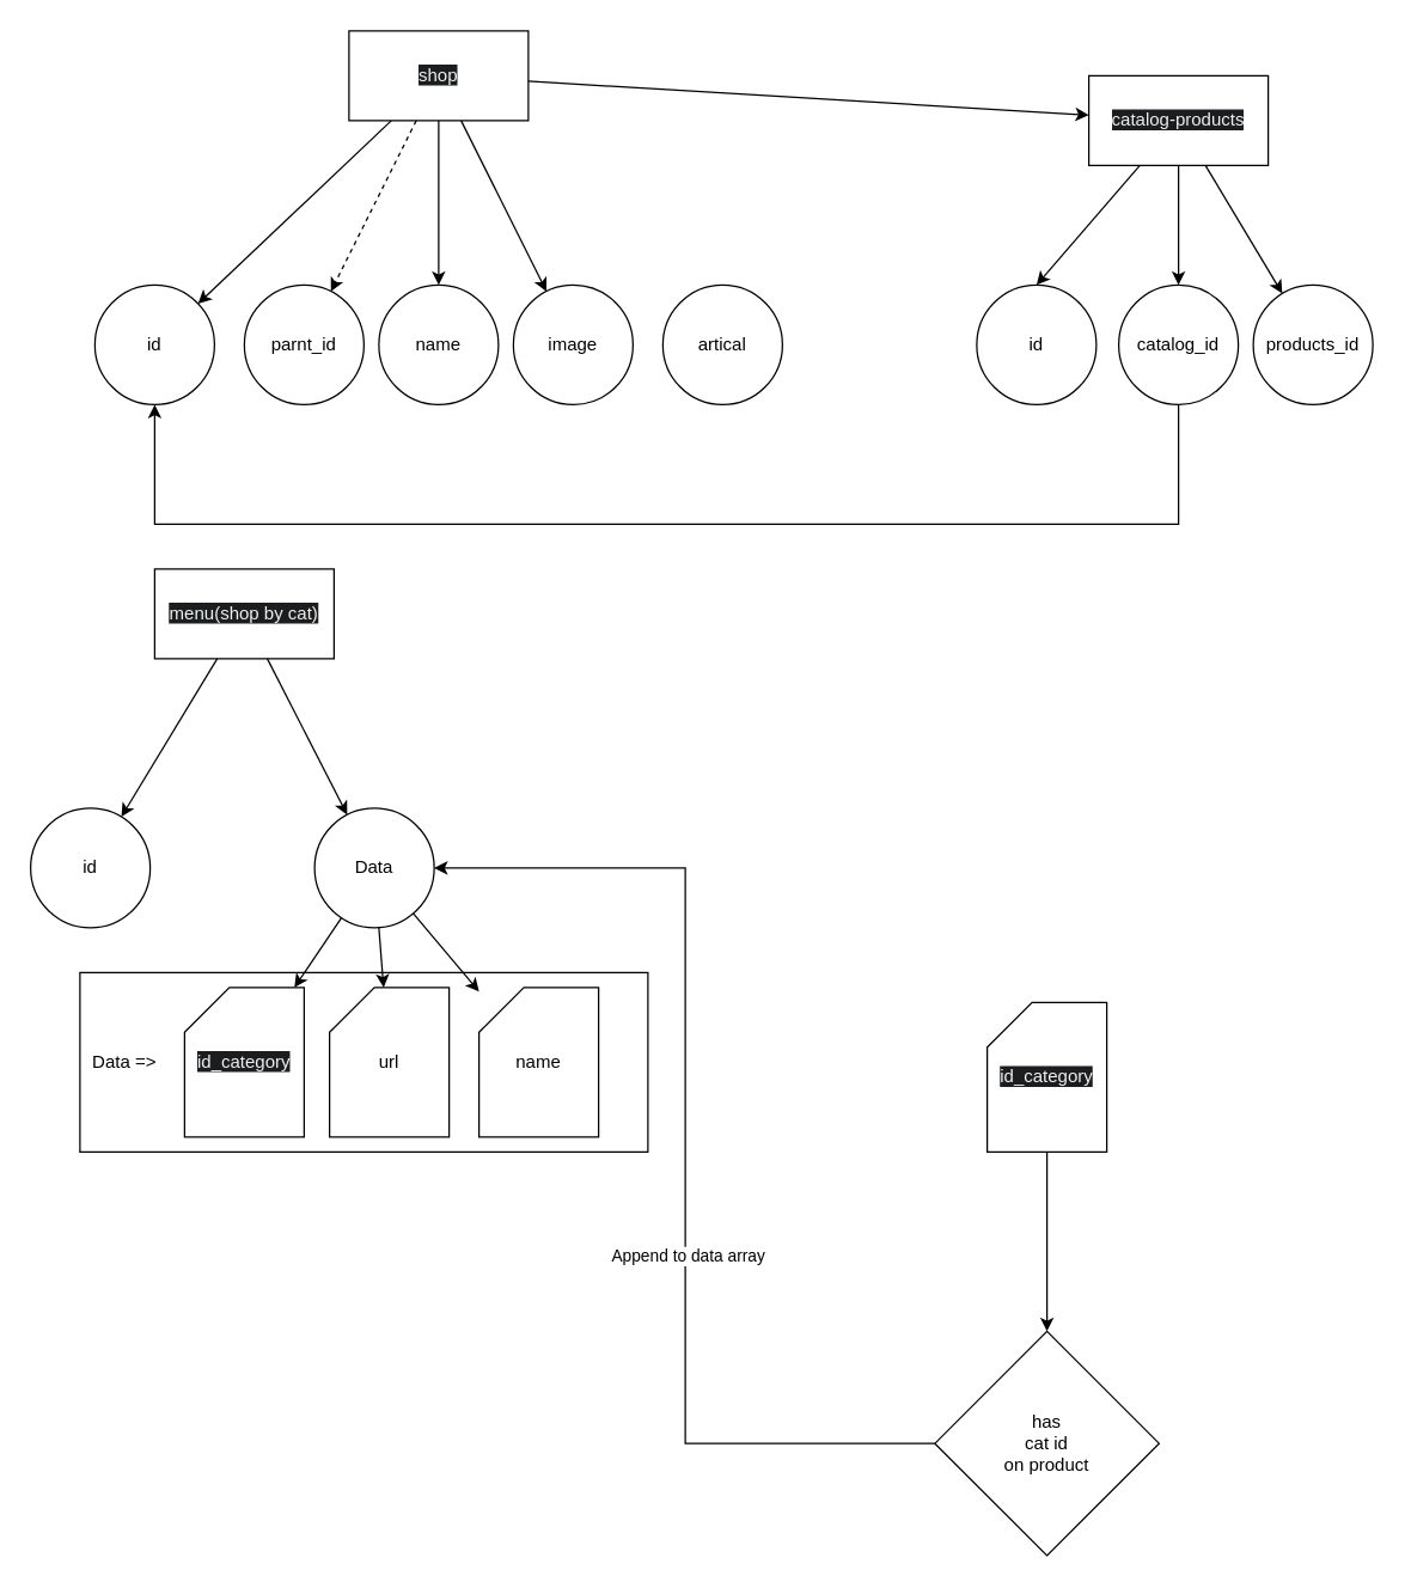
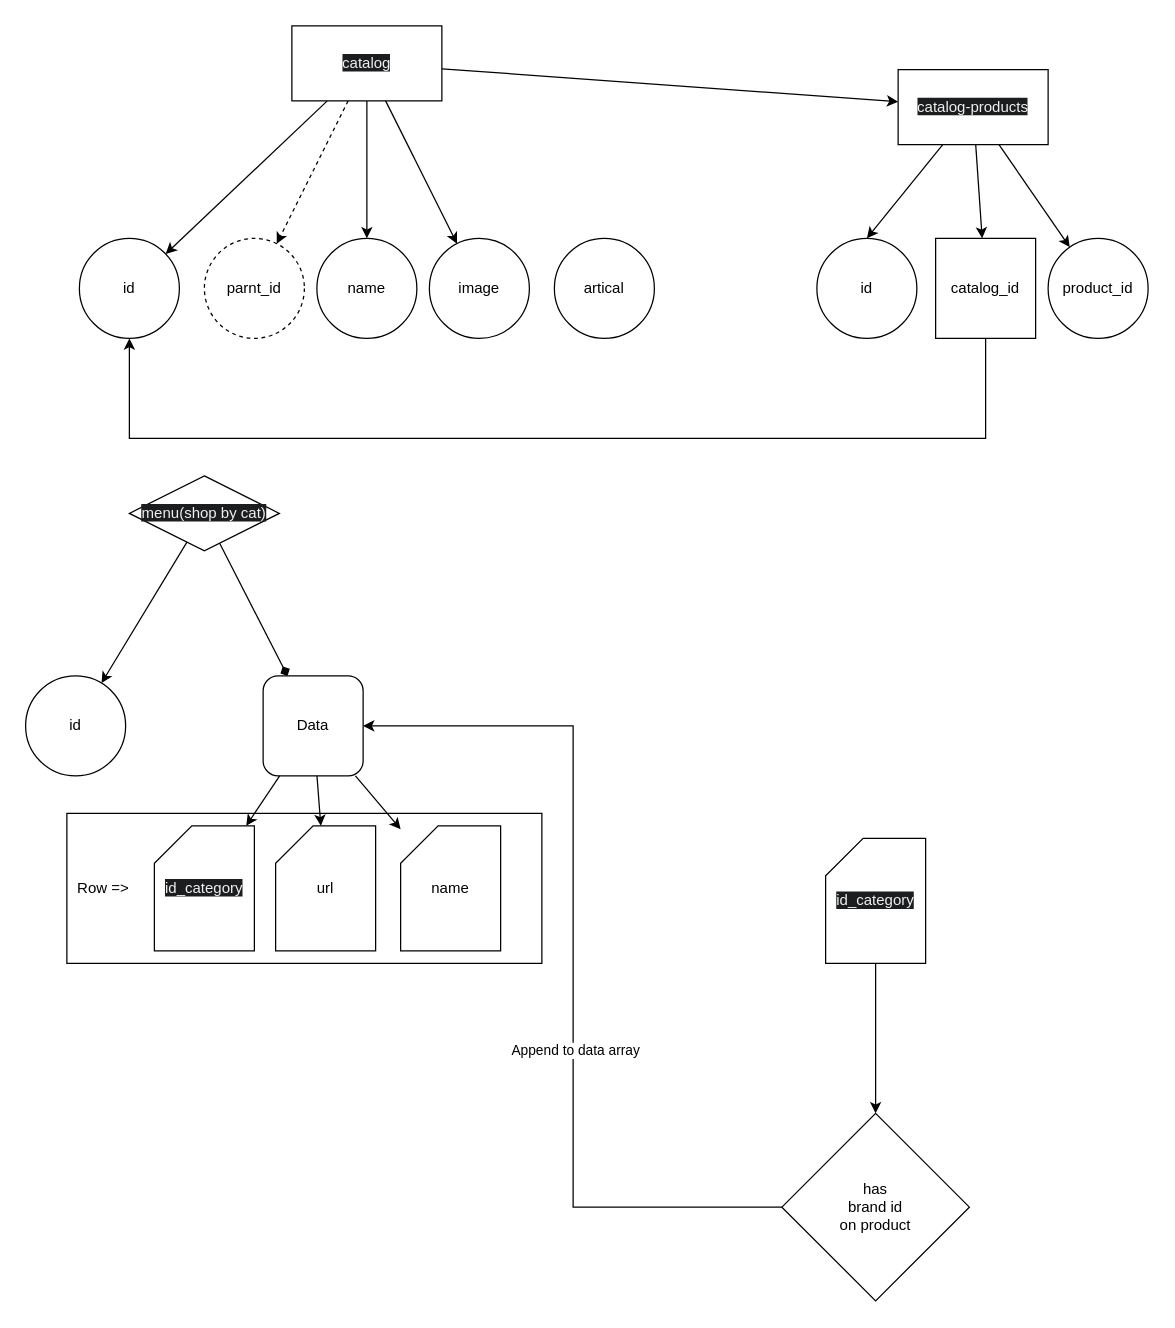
  <mxCell id="0" />
  <mxCell id="1" parent="0" />
  <mxCell id="2" value="" style="group" vertex="1" connectable="0" parent="1"><mxGeometry x="653" y="50" width="265" height="220" as="geometry" /></mxCell>
  <mxCell id="3" style="edgeStyle=none;rounded=0;orthogonalLoop=1;jettySize=auto;html=1;entryX=0.5;entryY=0;entryDx=0;entryDy=0;" edge="1" parent="2" source="6" target="9"><mxGeometry relative="1" as="geometry" /></mxCell>
  <mxCell id="4" style="edgeStyle=none;rounded=0;orthogonalLoop=1;jettySize=auto;html=1;" edge="1" parent="2" source="6" target="7"><mxGeometry relative="1" as="geometry" /></mxCell>
  <mxCell id="5" style="edgeStyle=none;rounded=0;orthogonalLoop=1;jettySize=auto;html=1;" edge="1" parent="2" source="6" target="8"><mxGeometry relative="1" as="geometry" /></mxCell>
- <mxCell id="6" value="&lt;span style=&quot;color: rgb(240, 240, 240); font-family: Helvetica; font-size: 12px; font-style: normal; font-variant-ligatures: normal; font-variant-caps: normal; font-weight: 400; letter-spacing: normal; orphans: 2; text-align: center; text-indent: 0px; text-transform: none; widows: 2; word-spacing: 0px; -webkit-text-stroke-width: 0px; white-space: normal; background-color: rgb(27, 29, 30); text-decoration-thickness: initial; text-decoration-style: initial; text-decoration-color: initial; display: inline !important; float: none;&quot;&gt;catalog-products&lt;/span&gt;" style="rounded=0;whiteSpace=wrap;html=1;" vertex="1" parent="2"><mxGeometry x="75" width="120" height="60" as="geometry" /></mxCell>
- <mxCell id="7" value="catalog_id" style="ellipse;whiteSpace=wrap;html=1;aspect=fixed;" vertex="1" parent="2"><mxGeometry x="95" y="140" width="80" height="80" as="geometry" /></mxCell>
- <mxCell id="8" value="products_id" style="ellipse;whiteSpace=wrap;html=1;aspect=fixed;" vertex="1" parent="2"><mxGeometry x="185" y="140" width="80" height="80" as="geometry" /></mxCell>
+ <mxCell id="6" value="&lt;span style=&quot;color: rgb(240, 240, 240); font-family: Helvetica; font-size: 12px; font-style: normal; font-variant-ligatures: normal; font-variant-caps: normal; font-weight: 400; letter-spacing: normal; orphans: 2; text-align: center; text-indent: 0px; text-transform: none; widows: 2; word-spacing: 0px; -webkit-text-stroke-width: 0px; white-space: normal; background-color: rgb(27, 29, 30); text-decoration-thickness: initial; text-decoration-style: initial; text-decoration-color: initial; display: inline !important; float: none;&quot;&gt;catalog-products&lt;/span&gt;" style="rounded=0;whiteSpace=wrap;html=1;" vertex="1" parent="2"><mxGeometry x="65" y="5" width="120" height="60" as="geometry" /></mxCell>
+ <mxCell id="7" value="catalog_id" style="whiteSpace=wrap;html=1;aspect=fixed;rounded=0;" vertex="1" parent="2"><mxGeometry x="95" y="140" width="80" height="80" as="geometry" /></mxCell>
+ <mxCell id="8" value="product_id" style="ellipse;whiteSpace=wrap;html=1;aspect=fixed;" vertex="1" parent="2"><mxGeometry x="185" y="140" width="80" height="80" as="geometry" /></mxCell>
  <mxCell id="9" value="id" style="ellipse;whiteSpace=wrap;html=1;aspect=fixed;" vertex="1" parent="2"><mxGeometry y="140" width="80" height="80" as="geometry" /></mxCell>
  <mxCell id="10" value="" style="group" vertex="1" connectable="0" parent="1"><mxGeometry x="63" y="20" width="460" height="250" as="geometry" /></mxCell>
  <mxCell id="11" style="rounded=0;orthogonalLoop=1;jettySize=auto;html=1;" edge="1" parent="10" source="16" target="20"><mxGeometry relative="1" as="geometry" /></mxCell>
  <mxCell id="12" style="rounded=0;orthogonalLoop=1;jettySize=auto;html=1;" edge="1" parent="10" source="16" target="17"><mxGeometry relative="1" as="geometry" /></mxCell>
  <mxCell id="13" style="edgeStyle=none;rounded=0;orthogonalLoop=1;jettySize=auto;html=1;" edge="1" parent="10" source="16" target="18"><mxGeometry relative="1" as="geometry" /></mxCell>
  <mxCell id="14" style="edgeStyle=none;rounded=0;orthogonalLoop=1;jettySize=auto;html=1;" edge="1" parent="10" source="16" target="6"><mxGeometry relative="1" as="geometry" /></mxCell>
  <mxCell id="15" style="edgeStyle=none;rounded=0;orthogonalLoop=1;jettySize=auto;html=1;dashed=1;" edge="1" parent="10" source="16" target="21"><mxGeometry relative="1" as="geometry" /></mxCell>
- <mxCell id="16" value="&lt;span style=&quot;color: rgb(240, 240, 240); font-family: Helvetica; font-size: 12px; font-style: normal; font-variant-ligatures: normal; font-variant-caps: normal; font-weight: 400; letter-spacing: normal; orphans: 2; text-align: center; text-indent: 0px; text-transform: none; widows: 2; word-spacing: 0px; -webkit-text-stroke-width: 0px; white-space: normal; background-color: rgb(27, 29, 30); text-decoration-thickness: initial; text-decoration-style: initial; text-decoration-color: initial; display: inline !important; float: none;&quot;&gt;shop&lt;/span&gt;" style="rounded=0;whiteSpace=wrap;html=1;" vertex="1" parent="10"><mxGeometry x="170" width="120" height="60" as="geometry" /></mxCell>
+ <mxCell id="16" value="&lt;span style=&quot;color: rgb(240, 240, 240); font-family: Helvetica; font-size: 12px; font-style: normal; font-variant-ligatures: normal; font-variant-caps: normal; font-weight: 400; letter-spacing: normal; orphans: 2; text-align: center; text-indent: 0px; text-transform: none; widows: 2; word-spacing: 0px; -webkit-text-stroke-width: 0px; white-space: normal; background-color: rgb(27, 29, 30); text-decoration-thickness: initial; text-decoration-style: initial; text-decoration-color: initial; display: inline !important; float: none;&quot;&gt;catalog&lt;/span&gt;" style="rounded=0;whiteSpace=wrap;html=1;" vertex="1" parent="10"><mxGeometry x="170" width="120" height="60" as="geometry" /></mxCell>
  <mxCell id="17" value="name" style="ellipse;whiteSpace=wrap;html=1;aspect=fixed;" vertex="1" parent="10"><mxGeometry x="190" y="170" width="80" height="80" as="geometry" /></mxCell>
  <mxCell id="18" value="image" style="ellipse;whiteSpace=wrap;html=1;aspect=fixed;" vertex="1" parent="10"><mxGeometry x="280" y="170" width="80" height="80" as="geometry" /></mxCell>
  <mxCell id="19" value="artical" style="ellipse;whiteSpace=wrap;html=1;aspect=fixed;" vertex="1" parent="10"><mxGeometry x="380" y="170" width="80" height="80" as="geometry" /></mxCell>
  <mxCell id="20" value="id" style="ellipse;whiteSpace=wrap;html=1;aspect=fixed;" vertex="1" parent="10"><mxGeometry y="170" width="80" height="80" as="geometry" /></mxCell>
- <mxCell id="21" value="parnt_id" style="ellipse;whiteSpace=wrap;html=1;aspect=fixed;" vertex="1" parent="10"><mxGeometry x="100" y="170" width="80" height="80" as="geometry" /></mxCell>
+ <mxCell id="21" value="parnt_id" style="ellipse;whiteSpace=wrap;html=1;aspect=fixed;dashed=1;" vertex="1" parent="10"><mxGeometry x="100" y="170" width="80" height="80" as="geometry" /></mxCell>
  <mxCell id="22" style="edgeStyle=orthogonalEdgeStyle;rounded=0;orthogonalLoop=1;jettySize=auto;html=1;entryX=0.5;entryY=1;entryDx=0;entryDy=0;" edge="1" parent="1" source="7" target="20"><mxGeometry relative="1" as="geometry"><Array as="points"><mxPoint x="788" y="350" /><mxPoint x="103" y="350" /></Array></mxGeometry></mxCell>
  <mxCell id="23" value="" style="group" vertex="1" connectable="0" parent="1"><mxGeometry x="20" y="380" width="755" height="660" as="geometry" /></mxCell>
  <mxCell id="24" style="rounded=0;orthogonalLoop=1;jettySize=auto;html=1;" edge="1" parent="23" source="26" target="28"><mxGeometry relative="1" as="geometry" /></mxCell>
- <mxCell id="25" style="rounded=0;orthogonalLoop=1;jettySize=auto;html=1;" edge="1" parent="23" source="26" target="27"><mxGeometry relative="1" as="geometry" /></mxCell>
- <mxCell id="26" value="&lt;span style=&quot;color: rgb(240, 240, 240); font-family: Helvetica; font-size: 12px; font-style: normal; font-variant-ligatures: normal; font-variant-caps: normal; font-weight: 400; letter-spacing: normal; orphans: 2; text-align: center; text-indent: 0px; text-transform: none; widows: 2; word-spacing: 0px; -webkit-text-stroke-width: 0px; white-space: normal; background-color: rgb(27, 29, 30); text-decoration-thickness: initial; text-decoration-style: initial; text-decoration-color: initial; display: inline !important; float: none;&quot;&gt;menu(shop by cat)&lt;/span&gt;" style="rounded=0;whiteSpace=wrap;html=1;container=0;" vertex="1" parent="23"><mxGeometry x="83" width="120" height="60" as="geometry" /></mxCell>
- <mxCell id="27" value="Data" style="ellipse;whiteSpace=wrap;html=1;aspect=fixed;container=0;" vertex="1" parent="23"><mxGeometry x="190" y="160" width="80" height="80" as="geometry" /></mxCell>
+ <mxCell id="25" style="rounded=0;orthogonalLoop=1;jettySize=auto;html=1;endArrow=diamond;" edge="1" parent="23" source="26" target="27"><mxGeometry relative="1" as="geometry" /></mxCell>
+ <mxCell id="26" value="&lt;span style=&quot;color: rgb(240, 240, 240); font-family: Helvetica; font-size: 12px; font-style: normal; font-variant-ligatures: normal; font-variant-caps: normal; font-weight: 400; letter-spacing: normal; orphans: 2; text-align: center; text-indent: 0px; text-transform: none; widows: 2; word-spacing: 0px; -webkit-text-stroke-width: 0px; white-space: normal; background-color: rgb(27, 29, 30); text-decoration-thickness: initial; text-decoration-style: initial; text-decoration-color: initial; display: inline !important; float: none;&quot;&gt;menu(shop by cat)&lt;/span&gt;" style="rhombus;whiteSpace=wrap;html=1;container=0;" vertex="1" parent="23"><mxGeometry x="83" width="120" height="60" as="geometry" /></mxCell>
+ <mxCell id="27" value="Data" style="whiteSpace=wrap;html=1;aspect=fixed;container=0;rounded=1;" vertex="1" parent="23"><mxGeometry x="190" y="160" width="80" height="80" as="geometry" /></mxCell>
  <mxCell id="28" value="id" style="ellipse;whiteSpace=wrap;html=1;aspect=fixed;container=0;" vertex="1" parent="23"><mxGeometry y="160" width="80" height="80" as="geometry" /></mxCell>
- <mxCell id="29" value="&amp;nbsp; Data =&amp;gt;" style="rounded=0;whiteSpace=wrap;html=1;align=left;container=0;" vertex="1" parent="23"><mxGeometry x="33" y="270" width="380" height="120" as="geometry" /></mxCell>
+ <mxCell id="29" value="&amp;nbsp; Row =&amp;gt;" style="rounded=0;whiteSpace=wrap;html=1;align=left;container=0;" vertex="1" parent="23"><mxGeometry x="33" y="270" width="380" height="120" as="geometry" /></mxCell>
  <mxCell id="30" value="&lt;span style=&quot;color: rgb(240, 240, 240); font-family: Helvetica; font-size: 12px; font-style: normal; font-variant-ligatures: normal; font-variant-caps: normal; font-weight: 400; letter-spacing: normal; orphans: 2; text-align: center; text-indent: 0px; text-transform: none; widows: 2; word-spacing: 0px; -webkit-text-stroke-width: 0px; white-space: normal; background-color: rgb(27, 29, 30); text-decoration-thickness: initial; text-decoration-style: initial; text-decoration-color: initial; display: inline !important; float: none;&quot;&gt;id_category&lt;/span&gt;" style="shape=card;whiteSpace=wrap;html=1;container=0;" vertex="1" parent="23"><mxGeometry x="103" y="280" width="80" height="100" as="geometry" /></mxCell>
  <mxCell id="31" value="url" style="shape=card;whiteSpace=wrap;html=1;container=0;" vertex="1" parent="23"><mxGeometry x="200" y="280" width="80" height="100" as="geometry" /></mxCell>
  <mxCell id="32" value="name" style="shape=card;whiteSpace=wrap;html=1;container=0;" vertex="1" parent="23"><mxGeometry x="300" y="280" width="80" height="100" as="geometry" /></mxCell>
  <mxCell id="33" style="edgeStyle=none;rounded=0;orthogonalLoop=1;jettySize=auto;html=1;" edge="1" parent="23" source="27" target="30"><mxGeometry relative="1" as="geometry" /></mxCell>
  <mxCell id="34" style="edgeStyle=none;rounded=0;orthogonalLoop=1;jettySize=auto;html=1;" edge="1" parent="23" source="27" target="31"><mxGeometry relative="1" as="geometry" /></mxCell>
  <mxCell id="35" style="edgeStyle=none;rounded=0;orthogonalLoop=1;jettySize=auto;html=1;" edge="1" parent="23" source="27" target="32"><mxGeometry relative="1" as="geometry" /></mxCell>
  <mxCell id="36" style="edgeStyle=none;rounded=0;orthogonalLoop=1;jettySize=auto;html=1;" edge="1" parent="23" source="37" target="39"><mxGeometry relative="1" as="geometry"><mxPoint x="680" y="570" as="targetPoint" /></mxGeometry></mxCell>
  <mxCell id="37" value="&lt;span style=&quot;color: rgb(240, 240, 240); font-family: Helvetica; font-size: 12px; font-style: normal; font-variant-ligatures: normal; font-variant-caps: normal; font-weight: 400; letter-spacing: normal; orphans: 2; text-align: center; text-indent: 0px; text-transform: none; widows: 2; word-spacing: 0px; -webkit-text-stroke-width: 0px; white-space: normal; background-color: rgb(27, 29, 30); text-decoration-thickness: initial; text-decoration-style: initial; text-decoration-color: initial; display: inline !important; float: none;&quot;&gt;id_category&lt;/span&gt;" style="shape=card;whiteSpace=wrap;html=1;container=0;" vertex="1" parent="23"><mxGeometry x="640" y="290" width="80" height="100" as="geometry" /></mxCell>
  <mxCell id="38" value="Append to data array" style="edgeStyle=elbowEdgeStyle;rounded=0;orthogonalLoop=1;jettySize=auto;html=1;entryX=1;entryY=0.5;entryDx=0;entryDy=0;" edge="1" parent="23" source="39" target="27"><mxGeometry x="-0.189" y="-2" relative="1" as="geometry"><mxPoint as="offset" /></mxGeometry></mxCell>
- <mxCell id="39" value="has&lt;br&gt;cat id&lt;br&gt;on product" style="rhombus;whiteSpace=wrap;html=1;container=0;" vertex="1" parent="23"><mxGeometry x="605" y="510" width="150" height="150" as="geometry" /></mxCell>
+ <mxCell id="39" value="has&lt;br&gt;brand id&lt;br&gt;on product" style="rhombus;whiteSpace=wrap;html=1;container=0;" vertex="1" parent="23"><mxGeometry x="605" y="510" width="150" height="150" as="geometry" /></mxCell>
